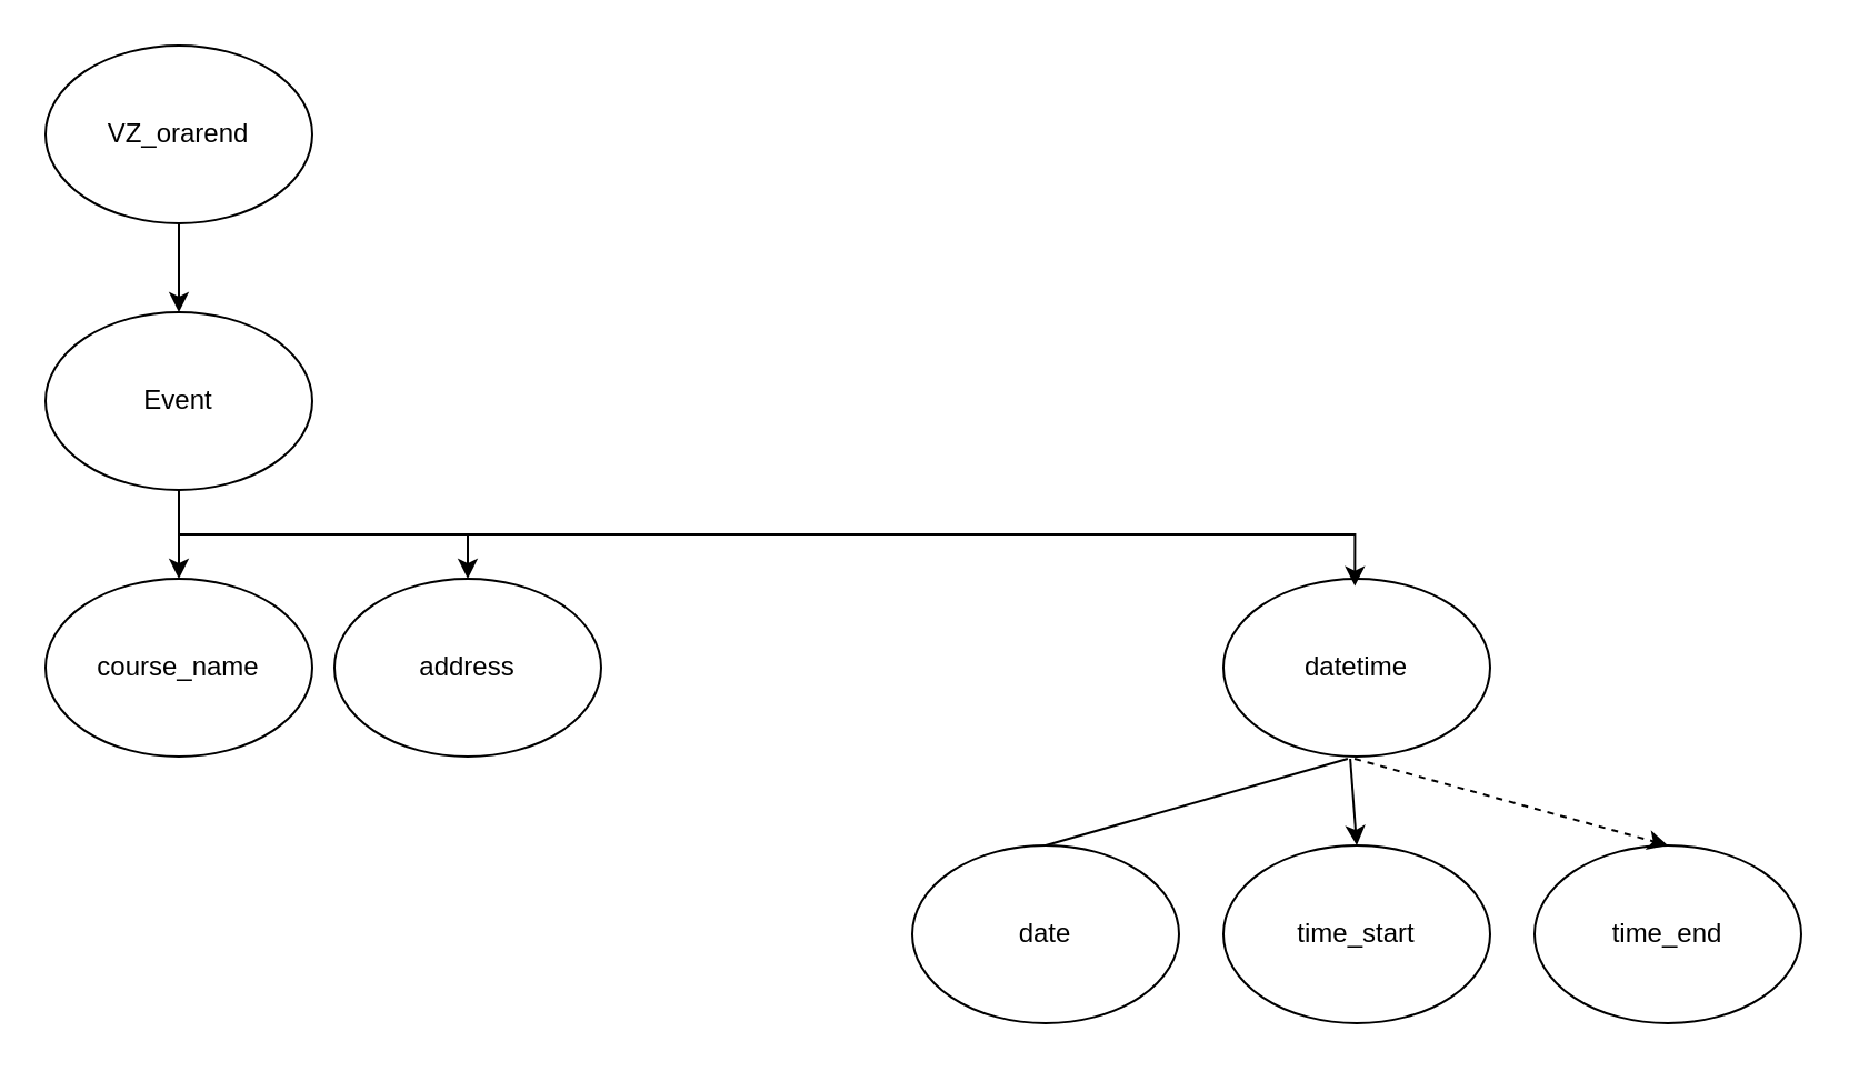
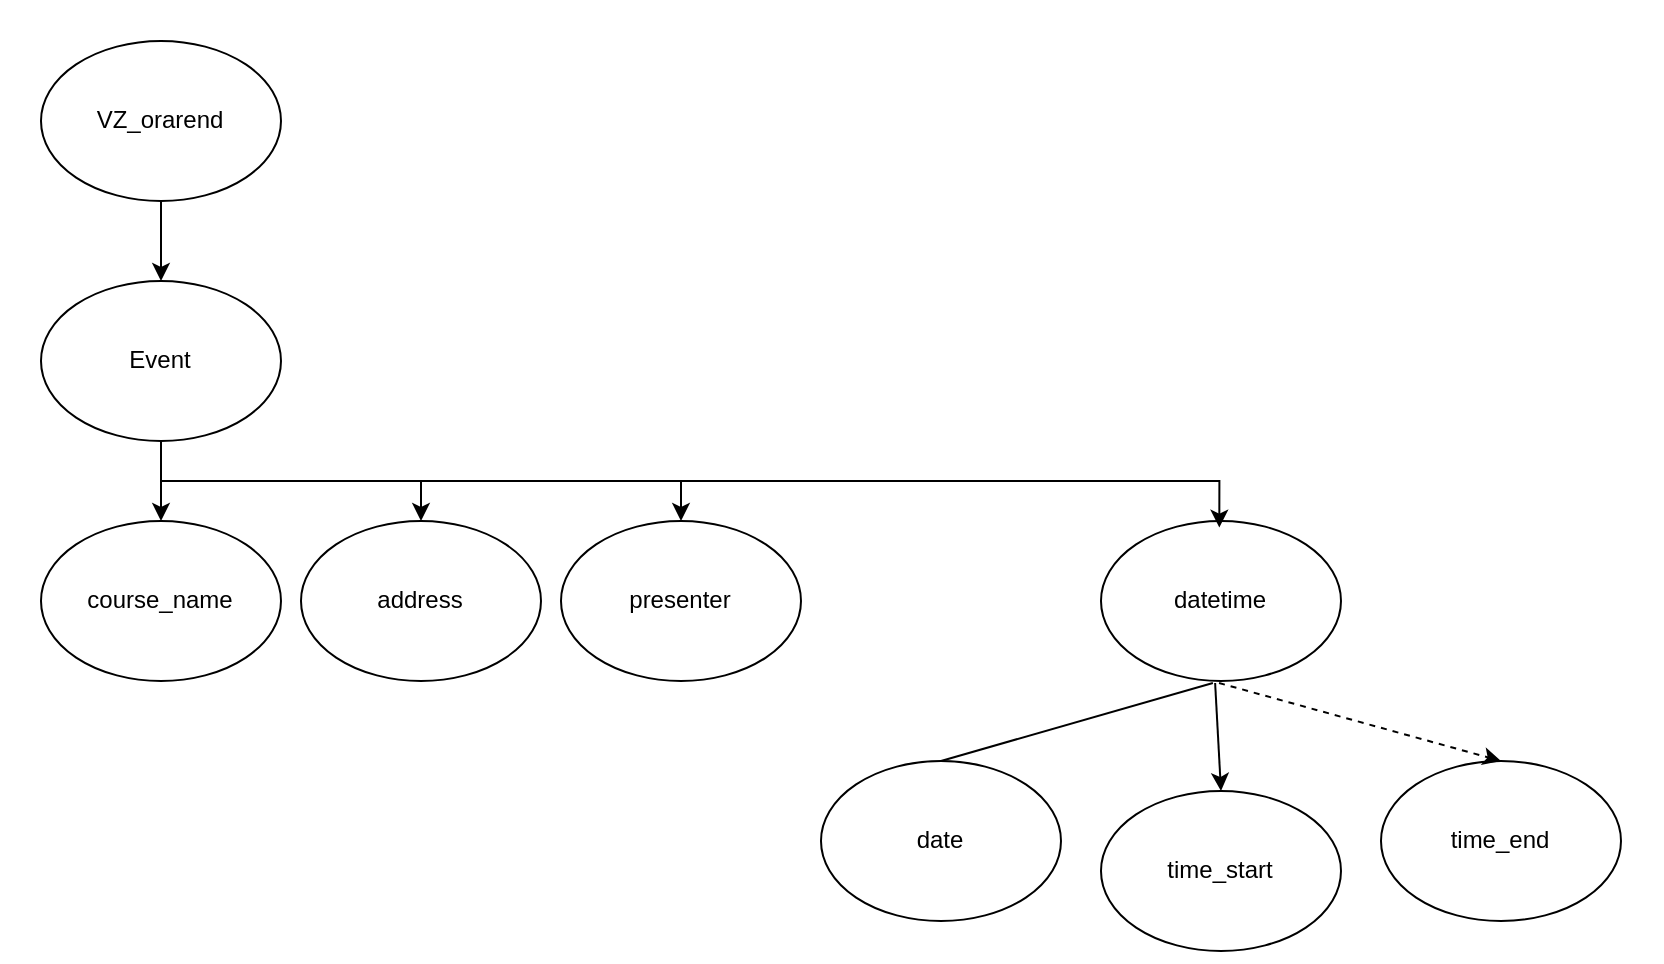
  <mxCell id="0" />
  <mxCell id="1" parent="0" />
  <mxCell id="2" style="edgeStyle=orthogonalEdgeStyle;rounded=0;orthogonalLoop=1;jettySize=auto;html=1;exitX=0.5;exitY=1;exitDx=0;exitDy=0;entryX=0.5;entryY=0;entryDx=0;entryDy=0;" edge="1" parent="1" source="3" target="7"><mxGeometry relative="1" as="geometry" /></mxCell>
  <mxCell id="3" value="VZ_orarend" style="ellipse;whiteSpace=wrap;html=1;" vertex="1" parent="1"><mxGeometry x="20" y="20" width="120" height="80" as="geometry" /></mxCell>
  <mxCell id="4" style="edgeStyle=orthogonalEdgeStyle;rounded=0;orthogonalLoop=1;jettySize=auto;html=1;exitX=0.5;exitY=1;exitDx=0;exitDy=0;entryX=0.5;entryY=0;entryDx=0;entryDy=0;" edge="1" parent="1" source="7" target="8"><mxGeometry relative="1" as="geometry" /></mxCell>
  <mxCell id="5" style="edgeStyle=orthogonalEdgeStyle;rounded=0;orthogonalLoop=1;jettySize=auto;html=1;exitX=0.5;exitY=1;exitDx=0;exitDy=0;" edge="1" parent="1" source="7" target="9"><mxGeometry relative="1" as="geometry" /></mxCell>
+ <mxCell id="6" style="edgeStyle=orthogonalEdgeStyle;rounded=0;orthogonalLoop=1;jettySize=auto;html=1;exitX=0.5;exitY=1;exitDx=0;exitDy=0;" edge="1" parent="1" source="7" target="10"><mxGeometry relative="1" as="geometry" /></mxCell>
  <mxCell id="7" value="Event" style="ellipse;whiteSpace=wrap;html=1;" vertex="1" parent="1"><mxGeometry x="20" y="140" width="120" height="80" as="geometry" /></mxCell>
  <mxCell id="8" value="course_name" style="ellipse;whiteSpace=wrap;html=1;" vertex="1" parent="1"><mxGeometry x="20" y="260" width="120" height="80" as="geometry" /></mxCell>
  <mxCell id="9" value="address" style="ellipse;whiteSpace=wrap;html=1;" vertex="1" parent="1"><mxGeometry x="150" y="260" width="120" height="80" as="geometry" /></mxCell>
+ <mxCell id="10" value="presenter" style="ellipse;whiteSpace=wrap;html=1;" vertex="1" parent="1"><mxGeometry x="280" y="260" width="120" height="80" as="geometry" /></mxCell>
  <mxCell id="11" value="datetime" style="ellipse;whiteSpace=wrap;html=1;perimeterSpacing=10;strokeWidth=1;shadow=0;fillStyle=auto;border=20;permiter=ellipse;collapsible=0;container=0;perimeter=ellipsePerimeter;allowArrows=1;" vertex="1" parent="1"><mxGeometry x="550" y="260" width="120" height="80" as="geometry" /></mxCell>
  <mxCell id="12" value="date" style="ellipse;whiteSpace=wrap;html=1;" vertex="1" parent="1"><mxGeometry x="410" y="380" width="120" height="80" as="geometry" /></mxCell>
- <mxCell id="13" value="time_start" style="ellipse;whiteSpace=wrap;html=1;" vertex="1" parent="1"><mxGeometry x="550" y="380" width="120" height="80" as="geometry" /></mxCell>
+ <mxCell id="13" value="time_start" style="ellipse;whiteSpace=wrap;html=1;" vertex="1" parent="1"><mxGeometry x="550" y="395" width="120" height="80" as="geometry" /></mxCell>
  <mxCell id="14" value="time_end" style="ellipse;whiteSpace=wrap;html=1;" vertex="1" parent="1"><mxGeometry x="690" y="380" width="120" height="80" as="geometry" /></mxCell>
  <mxCell id="15" value="" style="endArrow=classic;html=1;rounded=0;exitX=0.479;exitY=0.91;exitDx=0;exitDy=0;exitPerimeter=0;entryX=0.5;entryY=0;entryDx=0;entryDy=0;" edge="1" parent="1" source="11" target="13"><mxGeometry width="50" height="50" relative="1" as="geometry"><mxPoint x="680" y="400" as="sourcePoint" /><mxPoint x="730" y="350" as="targetPoint" /></mxGeometry></mxCell>
  <mxCell id="16" value="" style="endArrow=none;html=1;rounded=0;exitX=0.471;exitY=0.91;exitDx=0;exitDy=0;exitPerimeter=0;entryX=0.5;entryY=0;entryDx=0;entryDy=0;" edge="1" parent="1" source="11" target="12"><mxGeometry width="50" height="50" relative="1" as="geometry"><mxPoint x="680" y="400" as="sourcePoint" /><mxPoint x="730" y="350" as="targetPoint" /></mxGeometry></mxCell>
  <mxCell id="17" style="edgeStyle=orthogonalEdgeStyle;rounded=0;orthogonalLoop=1;jettySize=auto;html=1;exitX=0.5;exitY=1;exitDx=0;exitDy=0;entryX=0.494;entryY=0.133;entryDx=0;entryDy=0;entryPerimeter=0;" edge="1" parent="1" source="7" target="11"><mxGeometry relative="1" as="geometry" /></mxCell>
  <mxCell id="18" value="" style="endArrow=classic;html=1;rounded=0;exitX=0.493;exitY=0.91;exitDx=0;exitDy=0;exitPerimeter=0;entryX=0.5;entryY=0;entryDx=0;entryDy=0;dashed=1;" edge="1" parent="1" source="11" target="14"><mxGeometry width="50" height="50" relative="1" as="geometry"><mxPoint x="680" y="400" as="sourcePoint" /><mxPoint x="730" y="350" as="targetPoint" /></mxGeometry></mxCell>
